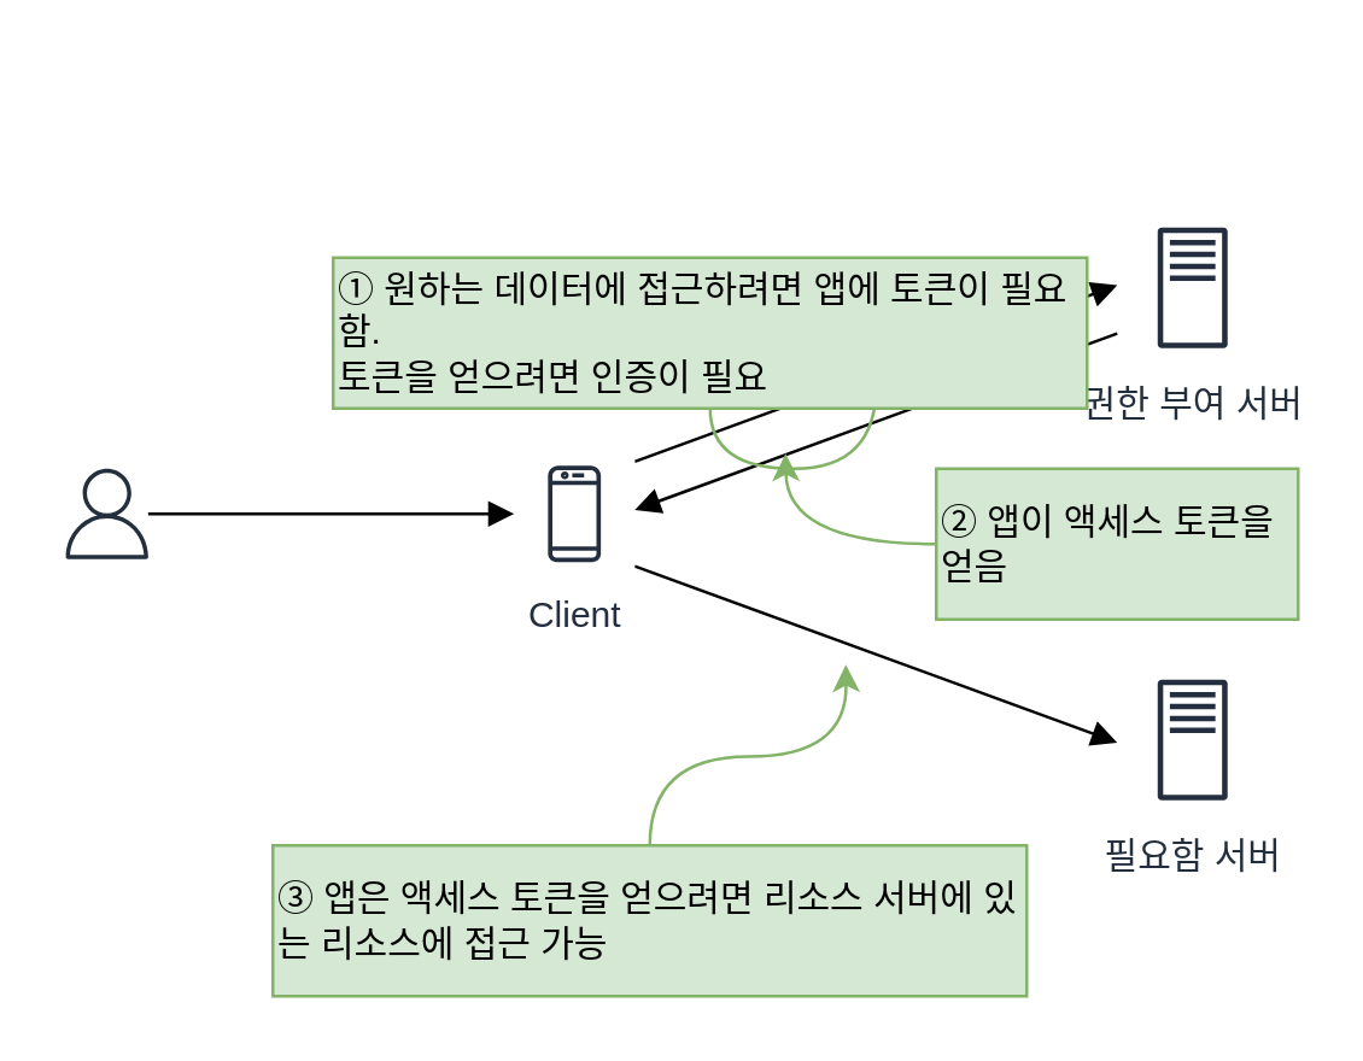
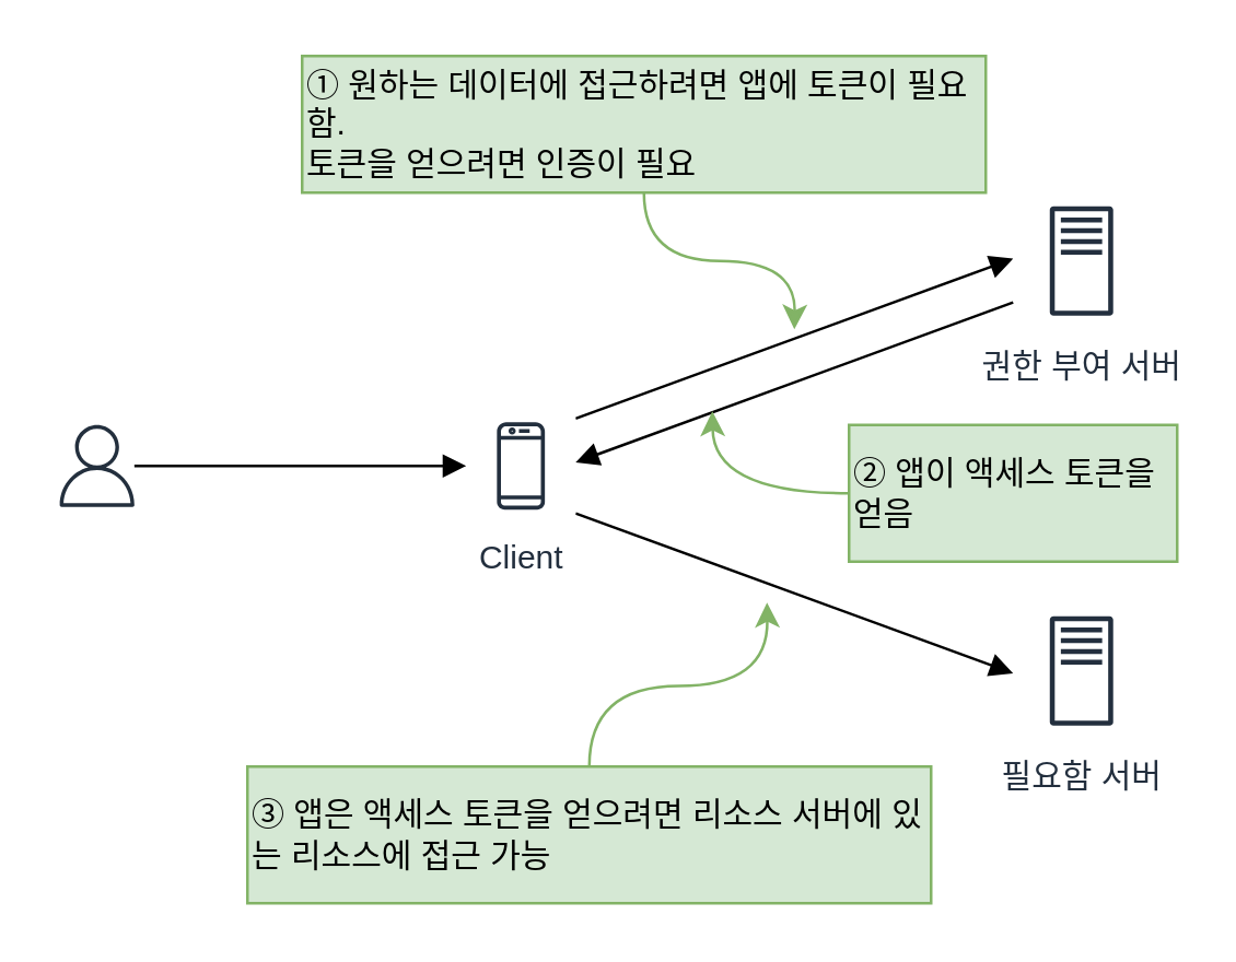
  <mxCell id="0" />
  <mxCell id="1" parent="0" />
  <mxCell id="2" style="edgeStyle=orthogonalEdgeStyle;rounded=0;orthogonalLoop=1;jettySize=auto;html=1;endArrow=block;endFill=1;" edge="1" parent="1" source="3" target="6"><mxGeometry relative="1" as="geometry" /></mxCell>
  <mxCell id="3" value="" style="sketch=0;outlineConnect=0;fontColor=#232F3E;gradientColor=none;fillColor=#232F3D;strokeColor=none;dashed=0;verticalLabelPosition=bottom;verticalAlign=top;align=center;html=1;fontSize=12;fontStyle=0;aspect=fixed;pointerEvents=1;shape=mxgraph.aws4.user;" vertex="1" parent="1"><mxGeometry x="20" y="155" width="30" height="30" as="geometry" /></mxCell>
  <mxCell id="4" style="rounded=0;orthogonalLoop=1;jettySize=auto;html=1;endArrow=block;endFill=1;" edge="1" parent="1"><mxGeometry relative="1" as="geometry"><mxPoint x="210" y="152.683" as="sourcePoint" /><mxPoint x="370" y="94.146" as="targetPoint" /></mxGeometry></mxCell>
  <mxCell id="5" style="rounded=0;orthogonalLoop=1;jettySize=auto;html=1;endArrow=block;endFill=1;" edge="1" parent="1"><mxGeometry relative="1" as="geometry"><mxPoint x="210" y="187.317" as="sourcePoint" /><mxPoint x="370" y="245.854" as="targetPoint" /></mxGeometry></mxCell>
  <mxCell id="6" value="Client" style="sketch=0;outlineConnect=0;fontColor=#232F3E;gradientColor=none;strokeColor=#232F3E;fillColor=#ffffff;dashed=0;verticalLabelPosition=bottom;verticalAlign=top;align=center;html=1;fontSize=12;fontStyle=0;aspect=fixed;shape=mxgraph.aws4.resourceIcon;resIcon=mxgraph.aws4.mobile_client;" vertex="1" parent="1"><mxGeometry x="170" y="150" width="40" height="40" as="geometry" /></mxCell>
  <mxCell id="7" value="권한 부여 서버" style="sketch=0;outlineConnect=0;fontColor=#232F3E;gradientColor=none;strokeColor=#232F3E;fillColor=#ffffff;dashed=0;verticalLabelPosition=bottom;verticalAlign=top;align=center;html=1;fontSize=12;fontStyle=0;aspect=fixed;shape=mxgraph.aws4.resourceIcon;resIcon=mxgraph.aws4.traditional_server;" vertex="1" parent="1"><mxGeometry x="370" y="70" width="50" height="50" as="geometry" /></mxCell>
  <mxCell id="8" value="필요함 서버" style="sketch=0;outlineConnect=0;fontColor=#232F3E;gradientColor=none;strokeColor=#232F3E;fillColor=#ffffff;dashed=0;verticalLabelPosition=bottom;verticalAlign=top;align=center;html=1;fontSize=12;fontStyle=0;aspect=fixed;shape=mxgraph.aws4.resourceIcon;resIcon=mxgraph.aws4.traditional_server;" vertex="1" parent="1"><mxGeometry x="370" y="220" width="50" height="50" as="geometry" /></mxCell>
  <mxCell id="9" style="rounded=0;orthogonalLoop=1;jettySize=auto;html=1;endArrow=none;endFill=0;startArrow=block;startFill=1;" edge="1" parent="1"><mxGeometry relative="1" as="geometry"><mxPoint x="210" y="168.683" as="sourcePoint" /><mxPoint x="370" y="110.146" as="targetPoint" /></mxGeometry></mxCell>
  <mxCell id="10" style="edgeStyle=orthogonalEdgeStyle;rounded=0;orthogonalLoop=1;jettySize=auto;html=1;curved=1;fillColor=#d5e8d4;strokeColor=#82b366;" edge="1" parent="1" source="11"><mxGeometry relative="1" as="geometry"><mxPoint x="290" y="120" as="targetPoint" /></mxGeometry></mxCell>
- <mxCell id="11" value="① 원하는 데이터에 접근하려면 앱에 토큰이 필요함.&lt;br&gt;토큰을 얻으려면 인증이 필요" style="text;html=1;strokeColor=#82b366;fillColor=#d5e8d4;align=left;verticalAlign=middle;whiteSpace=wrap;rounded=0;" vertex="1" parent="1"><mxGeometry x="110" y="85" width="250" height="50" as="geometry" /></mxCell>
+ <mxCell id="11" value="① 원하는 데이터에 접근하려면 앱에 토큰이 필요함.&lt;br&gt;토큰을 얻으려면 인증이 필요" style="text;html=1;strokeColor=#82b366;fillColor=#d5e8d4;align=left;verticalAlign=middle;whiteSpace=wrap;rounded=0;" vertex="1" parent="1"><mxGeometry x="110" y="20" width="250" height="50" as="geometry" /></mxCell>
  <mxCell id="12" style="edgeStyle=orthogonalEdgeStyle;rounded=0;orthogonalLoop=1;jettySize=auto;html=1;curved=1;fillColor=#d5e8d4;strokeColor=#82b366;" edge="1" parent="1" source="13"><mxGeometry relative="1" as="geometry"><mxPoint x="260" y="150" as="targetPoint" /></mxGeometry></mxCell>
  <mxCell id="13" value="② 앱이 액세스 토큰을 얻음" style="text;html=1;strokeColor=#82b366;fillColor=#d5e8d4;align=left;verticalAlign=middle;whiteSpace=wrap;rounded=0;" vertex="1" parent="1"><mxGeometry x="310" y="155" width="120" height="50" as="geometry" /></mxCell>
  <mxCell id="14" style="edgeStyle=orthogonalEdgeStyle;rounded=0;orthogonalLoop=1;jettySize=auto;html=1;curved=1;fillColor=#d5e8d4;strokeColor=#82b366;" edge="1" parent="1" source="15"><mxGeometry relative="1" as="geometry"><mxPoint x="280" y="220" as="targetPoint" /></mxGeometry></mxCell>
  <mxCell id="15" value="③ 앱은 액세스 토큰을 얻으려면 리소스 서버에 있는 리소스에 접근 가능" style="text;html=1;strokeColor=#82b366;fillColor=#d5e8d4;align=left;verticalAlign=middle;whiteSpace=wrap;rounded=0;" vertex="1" parent="1"><mxGeometry x="90" y="280" width="250" height="50" as="geometry" /></mxCell>
